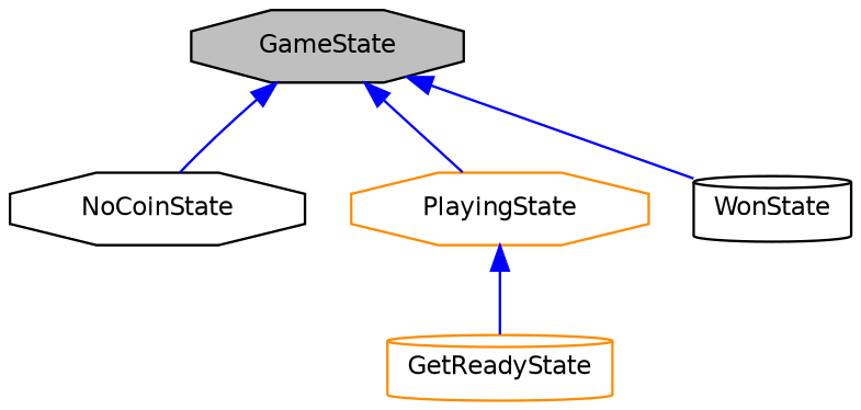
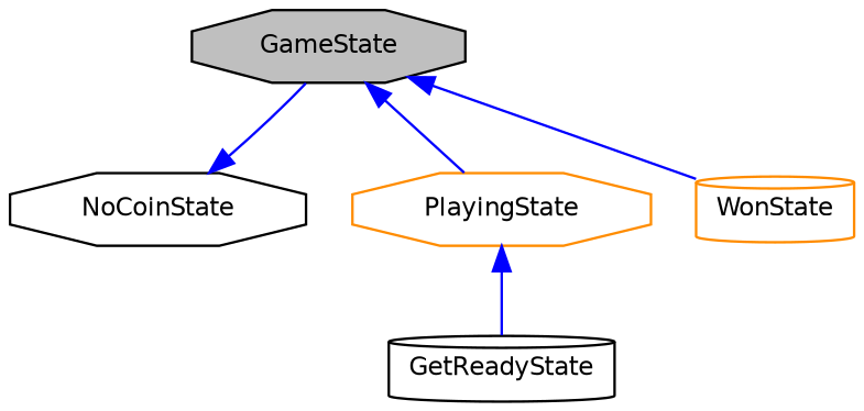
  digraph {
    node [color=black fillcolor=white fontname=Helvetica fontsize=10 shape=octagon style=filled]
    edge [color=blue dir=back fontname=Helvetica fontsize=10 labelfontname=Helvetica labelfontsize=10 style=solid]
    n1 [fillcolor=grey75 fontcolor=black height=0.2 label=GameState width=0.4]
    n2 [height=0.2 label=NoCoinState width=0.4]
    n3 [color=darkorange height=0.2 label=PlayingState width=0.4]
-   n4 [height=0.2 label=WonState shape=cylinder width=0.4]
-   n5 [color=darkorange height=0.2 label=GetReadyState shape=cylinder width=0.4]
-   n1 -> n2
+   n4 [color=darkorange height=0.2 label=WonState shape=cylinder width=0.4]
+   n5 [height=0.2 label=GetReadyState shape=cylinder width=0.4]
+   n2 -> n1
    n1 -> n3
    n1 -> n4
    n3 -> n5
  }
